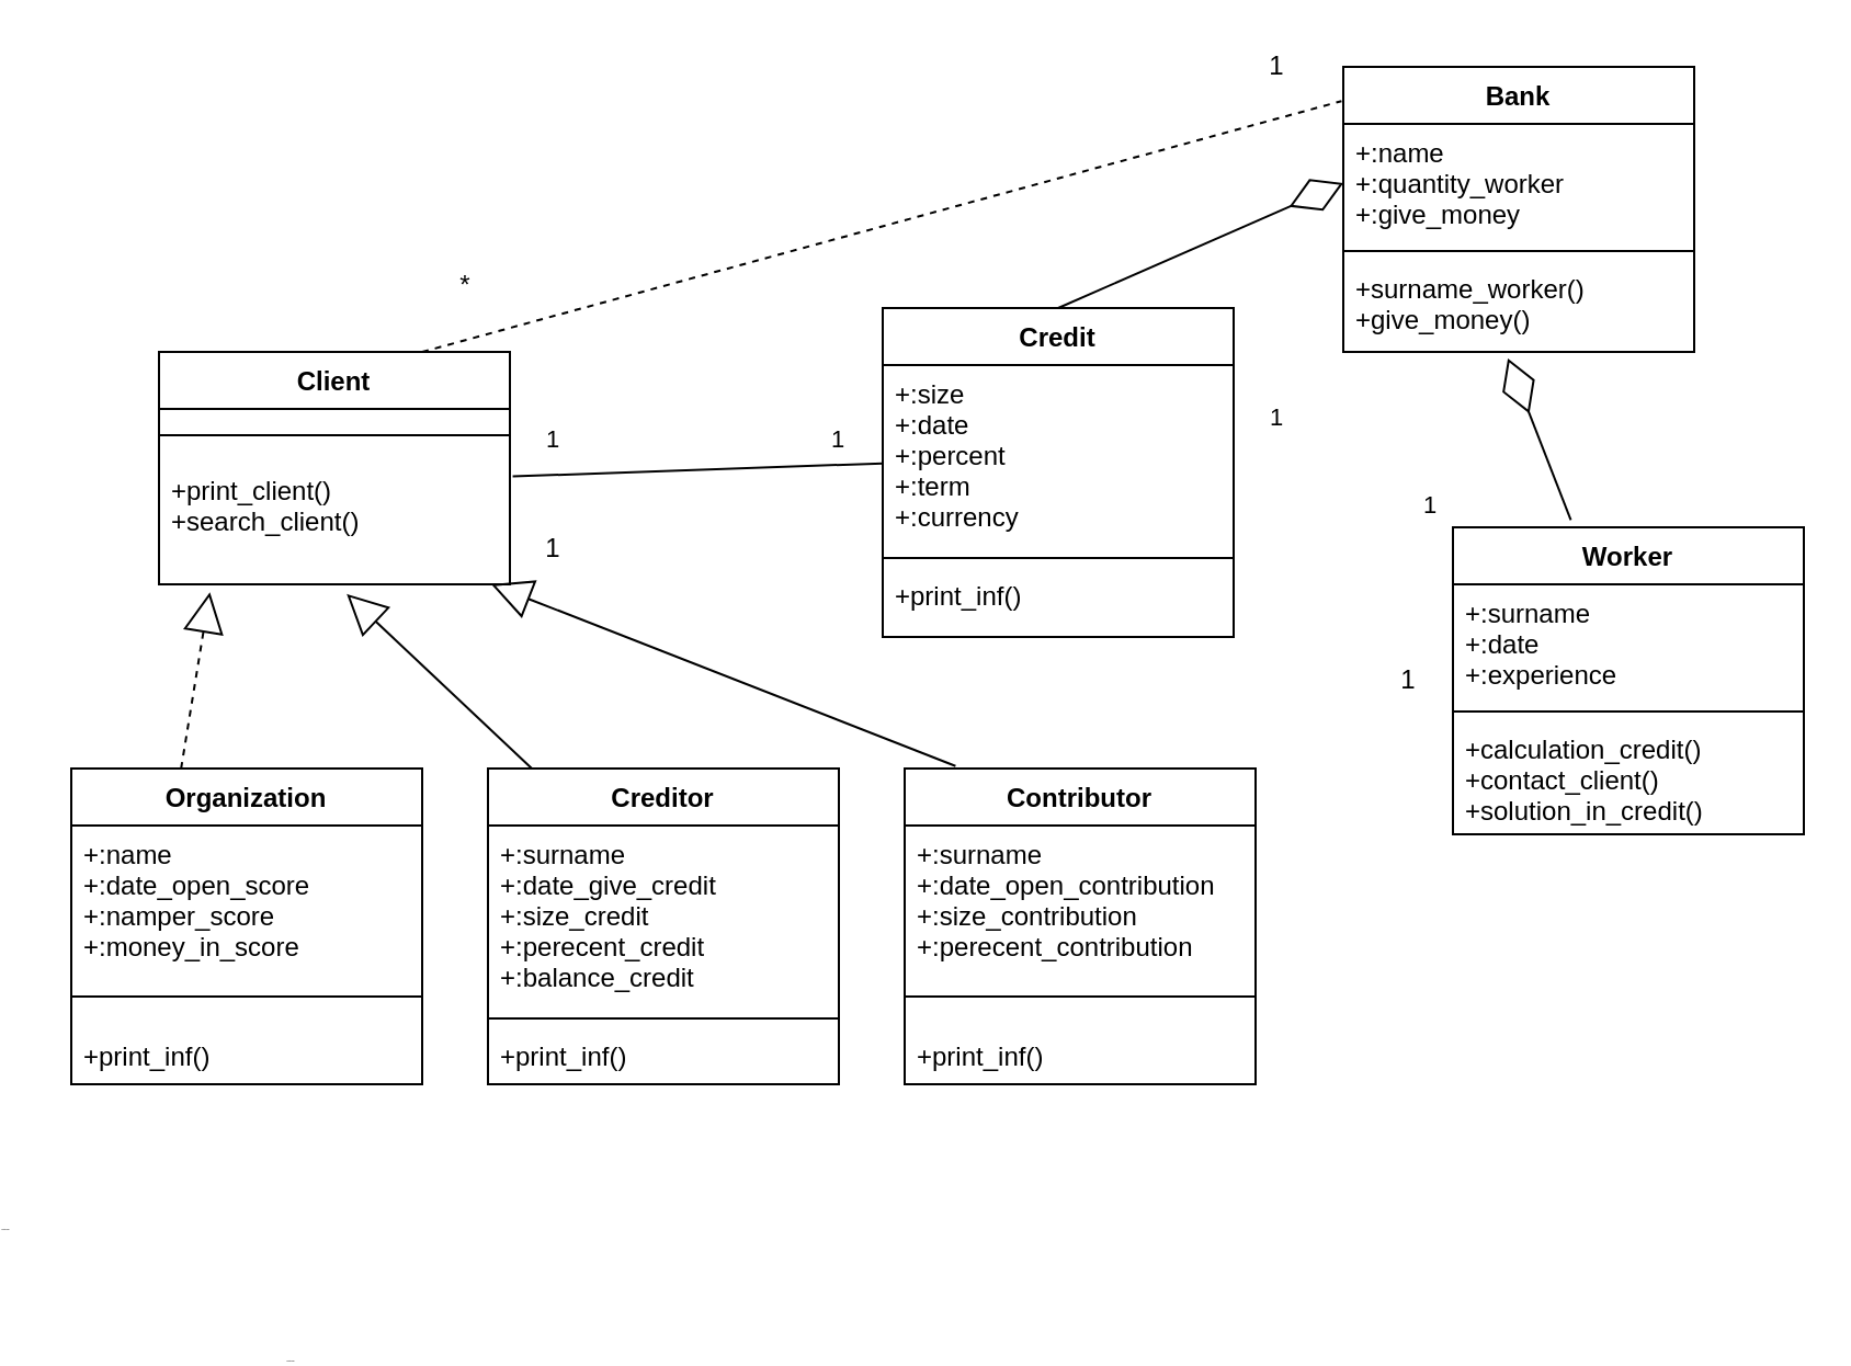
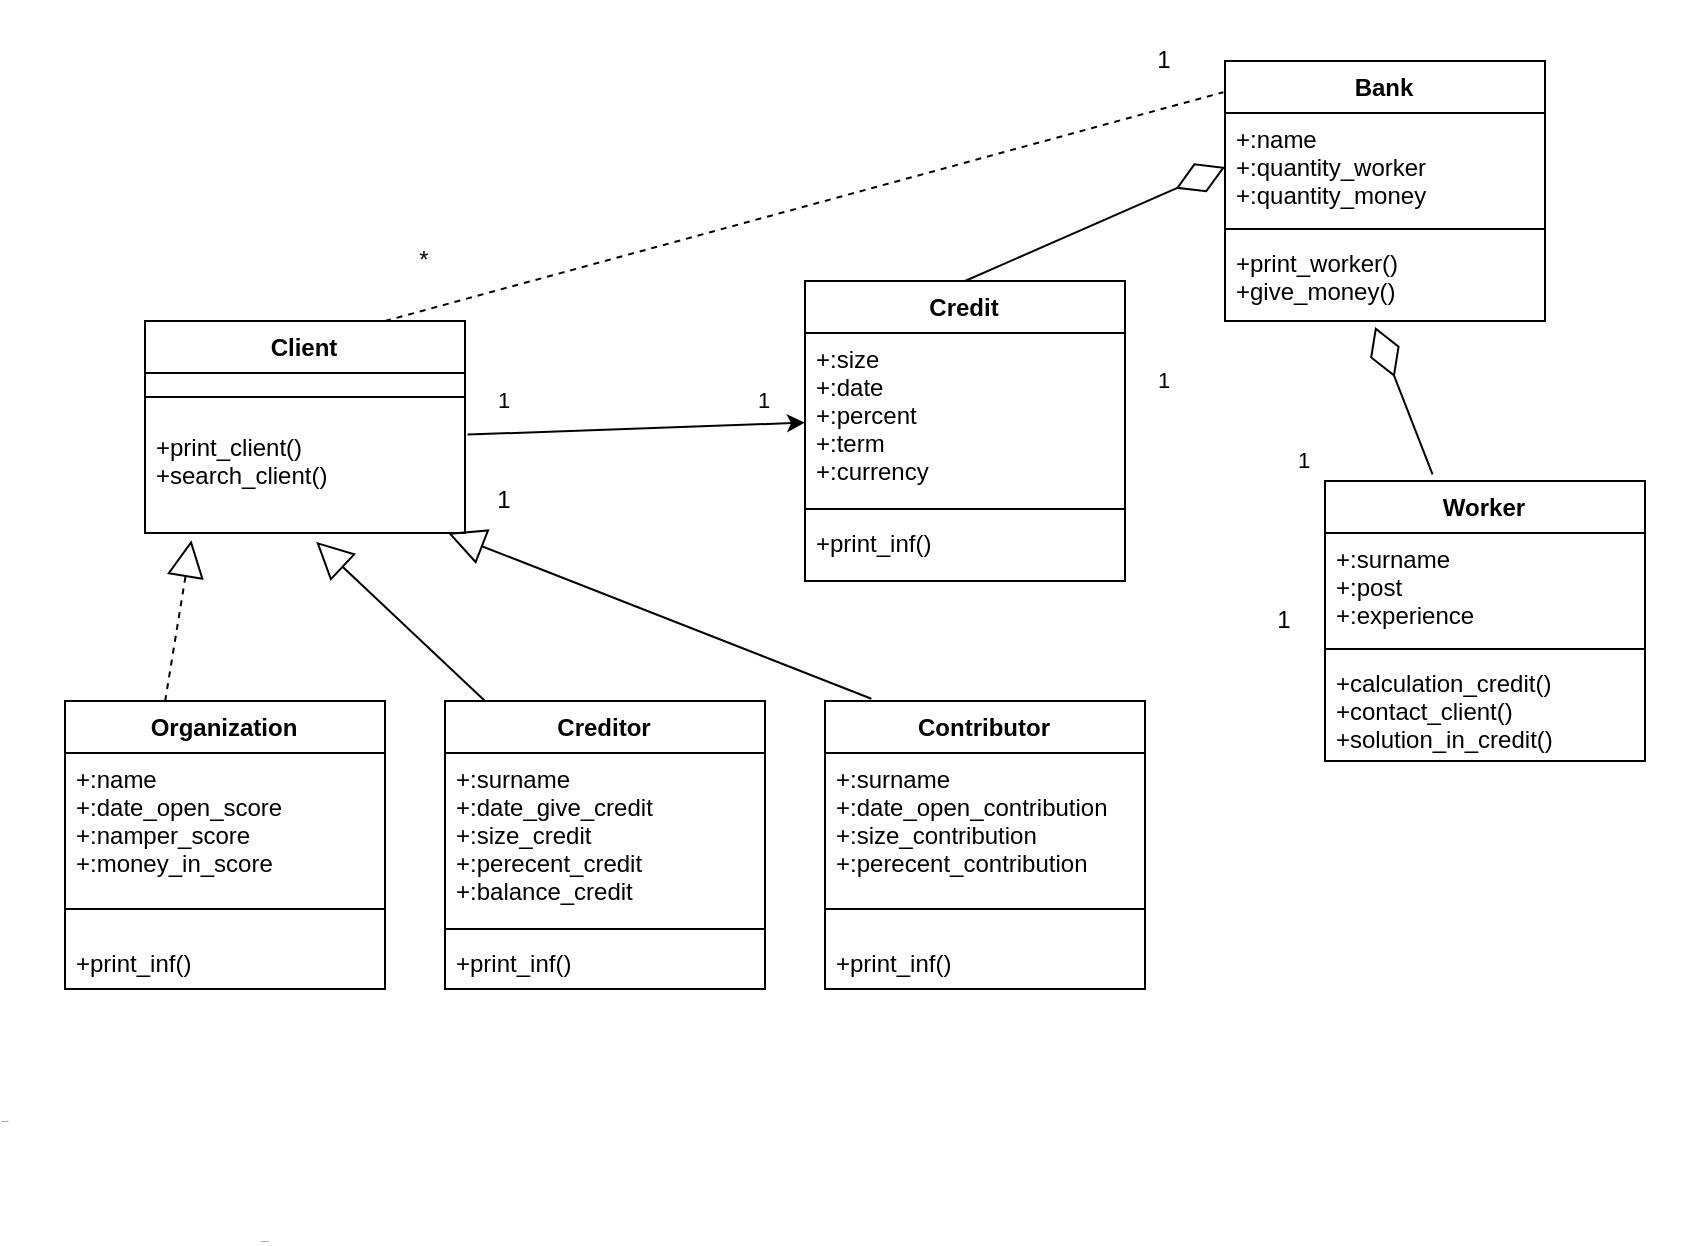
  <mxCell id="0" />
  <mxCell id="1" parent="0" />
  <mxCell id="2" value="Organization" style="swimlane;fontStyle=1;align=center;verticalAlign=top;childLayout=stackLayout;horizontal=1;startSize=26;horizontalStack=0;resizeParent=1;resizeParentMax=0;resizeLast=0;collapsible=1;marginBottom=0;" vertex="1" parent="1"><mxGeometry x="20" y="350" width="160" height="144" as="geometry" /></mxCell>
  <mxCell id="3" value="+:name&#10;+:date_open_score&#10;+:namper_score&#10;+:money_in_score" style="text;strokeColor=none;fillColor=none;align=left;verticalAlign=top;spacingLeft=4;spacingRight=4;overflow=hidden;rotatable=0;points=[[0,0.5],[1,0.5]];portConstraint=eastwest;" vertex="1" parent="2"><mxGeometry y="26" width="160" height="64" as="geometry" /></mxCell>
  <mxCell id="4" value="" style="line;strokeWidth=1;fillColor=none;align=left;verticalAlign=middle;spacingTop=-1;spacingLeft=3;spacingRight=3;rotatable=0;labelPosition=right;points=[];portConstraint=eastwest;" vertex="1" parent="2"><mxGeometry y="90" width="160" height="28" as="geometry" /></mxCell>
  <mxCell id="5" value="+print_inf()" style="text;strokeColor=none;fillColor=none;align=left;verticalAlign=top;spacingLeft=4;spacingRight=4;overflow=hidden;rotatable=0;points=[[0,0.5],[1,0.5]];portConstraint=eastwest;" vertex="1" parent="2"><mxGeometry y="118" width="160" height="26" as="geometry" /></mxCell>
  <mxCell id="6" value="Creditor" style="swimlane;fontStyle=1;align=center;verticalAlign=top;childLayout=stackLayout;horizontal=1;startSize=26;horizontalStack=0;resizeParent=1;resizeParentMax=0;resizeLast=0;collapsible=1;marginBottom=0;" vertex="1" parent="1"><mxGeometry x="210" y="350" width="160" height="144" as="geometry" /></mxCell>
  <mxCell id="7" value="+:surname&#10;+:date_give_credit&#10;+:size_credit&#10;+:perecent_credit&#10;+:balance_credit&#10;" style="text;strokeColor=none;fillColor=none;align=left;verticalAlign=top;spacingLeft=4;spacingRight=4;overflow=hidden;rotatable=0;points=[[0,0.5],[1,0.5]];portConstraint=eastwest;" vertex="1" parent="6"><mxGeometry y="26" width="160" height="84" as="geometry" /></mxCell>
  <mxCell id="8" value="" style="line;strokeWidth=1;fillColor=none;align=left;verticalAlign=middle;spacingTop=-1;spacingLeft=3;spacingRight=3;rotatable=0;labelPosition=right;points=[];portConstraint=eastwest;" vertex="1" parent="6"><mxGeometry y="110" width="160" height="8" as="geometry" /></mxCell>
  <mxCell id="9" value="+print_inf()" style="text;strokeColor=none;fillColor=none;align=left;verticalAlign=top;spacingLeft=4;spacingRight=4;overflow=hidden;rotatable=0;points=[[0,0.5],[1,0.5]];portConstraint=eastwest;" vertex="1" parent="6"><mxGeometry y="118" width="160" height="26" as="geometry" /></mxCell>
  <mxCell id="10" value="Contributor" style="swimlane;fontStyle=1;align=center;verticalAlign=top;childLayout=stackLayout;horizontal=1;startSize=26;horizontalStack=0;resizeParent=1;resizeParentMax=0;resizeLast=0;collapsible=1;marginBottom=0;" vertex="1" parent="1"><mxGeometry x="400" y="350" width="160" height="144" as="geometry" /></mxCell>
  <mxCell id="11" value="+:surname&#10;+:date_open_contribution&#10;+:size_contribution&#10;+:perecent_contribution" style="text;strokeColor=none;fillColor=none;align=left;verticalAlign=top;spacingLeft=4;spacingRight=4;overflow=hidden;rotatable=0;points=[[0,0.5],[1,0.5]];portConstraint=eastwest;" vertex="1" parent="10"><mxGeometry y="26" width="160" height="64" as="geometry" /></mxCell>
  <mxCell id="12" value="" style="line;strokeWidth=1;fillColor=none;align=left;verticalAlign=middle;spacingTop=-1;spacingLeft=3;spacingRight=3;rotatable=0;labelPosition=right;points=[];portConstraint=eastwest;" vertex="1" parent="10"><mxGeometry y="90" width="160" height="28" as="geometry" /></mxCell>
  <mxCell id="13" value="+print_inf()" style="text;strokeColor=none;fillColor=none;align=left;verticalAlign=top;spacingLeft=4;spacingRight=4;overflow=hidden;rotatable=0;points=[[0,0.5],[1,0.5]];portConstraint=eastwest;" vertex="1" parent="10"><mxGeometry y="118" width="160" height="26" as="geometry" /></mxCell>
  <mxCell id="14" value="Сlient" style="swimlane;fontStyle=1;align=center;verticalAlign=top;childLayout=stackLayout;horizontal=1;startSize=26;horizontalStack=0;resizeParent=1;resizeParentMax=0;resizeLast=0;collapsible=1;marginBottom=0;" vertex="1" parent="1"><mxGeometry x="60" y="160" width="160" height="106" as="geometry" /></mxCell>
  <mxCell id="15" value="" style="line;strokeWidth=1;fillColor=none;align=left;verticalAlign=middle;spacingTop=-1;spacingLeft=3;spacingRight=3;rotatable=0;labelPosition=right;points=[];portConstraint=eastwest;" vertex="1" parent="14"><mxGeometry y="26" width="160" height="24" as="geometry" /></mxCell>
  <mxCell id="16" value="+print_client()&#10;+search_client()&#10;" style="text;strokeColor=none;fillColor=none;align=left;verticalAlign=top;spacingLeft=4;spacingRight=4;overflow=hidden;rotatable=0;points=[[0,0.5],[1,0.5]];portConstraint=eastwest;" vertex="1" parent="14"><mxGeometry y="50" width="160" height="56" as="geometry" /></mxCell>
  <mxCell id="17" value="Bank" style="swimlane;fontStyle=1;align=center;verticalAlign=top;childLayout=stackLayout;horizontal=1;startSize=26;horizontalStack=0;resizeParent=1;resizeParentMax=0;resizeLast=0;collapsible=1;marginBottom=0;" vertex="1" parent="1"><mxGeometry x="600" y="30" width="160" height="130" as="geometry" /></mxCell>
- <mxCell id="18" value="+:name&#10;+:quantity_worker&#10;+:give_money&#10;" style="text;strokeColor=none;fillColor=none;align=left;verticalAlign=top;spacingLeft=4;spacingRight=4;overflow=hidden;rotatable=0;points=[[0,0.5],[1,0.5]];portConstraint=eastwest;" vertex="1" parent="17"><mxGeometry y="26" width="160" height="54" as="geometry" /></mxCell>
+ <mxCell id="18" value="+:name&#10;+:quantity_worker&#10;+:quantity_money&#10;" style="text;strokeColor=none;fillColor=none;align=left;verticalAlign=top;spacingLeft=4;spacingRight=4;overflow=hidden;rotatable=0;points=[[0,0.5],[1,0.5]];portConstraint=eastwest;" vertex="1" parent="17"><mxGeometry y="26" width="160" height="54" as="geometry" /></mxCell>
  <mxCell id="19" value="" style="line;strokeWidth=1;fillColor=none;align=left;verticalAlign=middle;spacingTop=-1;spacingLeft=3;spacingRight=3;rotatable=0;labelPosition=right;points=[];portConstraint=eastwest;" vertex="1" parent="17"><mxGeometry y="80" width="160" height="8" as="geometry" /></mxCell>
- <mxCell id="20" value="+surname_worker()&#10;+give_money()&#10;&#10;" style="text;strokeColor=none;fillColor=none;align=left;verticalAlign=top;spacingLeft=4;spacingRight=4;overflow=hidden;rotatable=0;points=[[0,0.5],[1,0.5]];portConstraint=eastwest;" vertex="1" parent="17"><mxGeometry y="88" width="160" height="42" as="geometry" /></mxCell>
+ <mxCell id="20" value="+print_worker()&#10;+give_money()&#10;&#10;" style="text;strokeColor=none;fillColor=none;align=left;verticalAlign=top;spacingLeft=4;spacingRight=4;overflow=hidden;rotatable=0;points=[[0,0.5],[1,0.5]];portConstraint=eastwest;" vertex="1" parent="17"><mxGeometry y="88" width="160" height="42" as="geometry" /></mxCell>
  <mxCell id="21" value="Credit" style="swimlane;fontStyle=1;align=center;verticalAlign=top;childLayout=stackLayout;horizontal=1;startSize=26;horizontalStack=0;resizeParent=1;resizeParentMax=0;resizeLast=0;collapsible=1;marginBottom=0;" vertex="1" parent="1"><mxGeometry x="390" y="140" width="160" height="150" as="geometry" /></mxCell>
  <mxCell id="22" value="+:size&#10;+:date&#10;+:percent&#10;+:term&#10;+:currency&#10;&#10;" style="text;strokeColor=none;fillColor=none;align=left;verticalAlign=top;spacingLeft=4;spacingRight=4;overflow=hidden;rotatable=0;points=[[0,0.5],[1,0.5]];portConstraint=eastwest;" vertex="1" parent="21"><mxGeometry y="26" width="160" height="84" as="geometry" /></mxCell>
  <mxCell id="23" value="" style="line;strokeWidth=1;fillColor=none;align=left;verticalAlign=middle;spacingTop=-1;spacingLeft=3;spacingRight=3;rotatable=0;labelPosition=right;points=[];portConstraint=eastwest;" vertex="1" parent="21"><mxGeometry y="110" width="160" height="8" as="geometry" /></mxCell>
  <mxCell id="24" value="+print_inf()" style="text;strokeColor=none;fillColor=none;align=left;verticalAlign=top;spacingLeft=4;spacingRight=4;overflow=hidden;rotatable=0;points=[[0,0.5],[1,0.5]];portConstraint=eastwest;" vertex="1" parent="21"><mxGeometry y="118" width="160" height="32" as="geometry" /></mxCell>
  <mxCell id="25" value="Worker" style="swimlane;fontStyle=1;align=center;verticalAlign=top;childLayout=stackLayout;horizontal=1;startSize=26;horizontalStack=0;resizeParent=1;resizeParentMax=0;resizeLast=0;collapsible=1;marginBottom=0;" vertex="1" parent="1"><mxGeometry x="650" y="240" width="160" height="140" as="geometry" /></mxCell>
- <mxCell id="26" value="+:surname&#10;+:date&#10;+:experience&#10;&#10;&#10;" style="text;strokeColor=none;fillColor=none;align=left;verticalAlign=top;spacingLeft=4;spacingRight=4;overflow=hidden;rotatable=0;points=[[0,0.5],[1,0.5]];portConstraint=eastwest;" vertex="1" parent="25"><mxGeometry y="26" width="160" height="54" as="geometry" /></mxCell>
+ <mxCell id="26" value="+:surname&#10;+:post&#10;+:experience&#10;&#10;&#10;" style="text;strokeColor=none;fillColor=none;align=left;verticalAlign=top;spacingLeft=4;spacingRight=4;overflow=hidden;rotatable=0;points=[[0,0.5],[1,0.5]];portConstraint=eastwest;" vertex="1" parent="25"><mxGeometry y="26" width="160" height="54" as="geometry" /></mxCell>
  <mxCell id="27" value="" style="line;strokeWidth=1;fillColor=none;align=left;verticalAlign=middle;spacingTop=-1;spacingLeft=3;spacingRight=3;rotatable=0;labelPosition=right;points=[];portConstraint=eastwest;" vertex="1" parent="25"><mxGeometry y="80" width="160" height="8" as="geometry" /></mxCell>
  <mxCell id="28" value="+calculation_credit()&#10;+contact_client()&#10;+solution_in_credit()&#10;&#10;" style="text;strokeColor=none;fillColor=none;align=left;verticalAlign=top;spacingLeft=4;spacingRight=4;overflow=hidden;rotatable=0;points=[[0,0.5],[1,0.5]];portConstraint=eastwest;" vertex="1" parent="25"><mxGeometry y="88" width="160" height="52" as="geometry" /></mxCell>
  <mxCell id="29" value="" style="endArrow=diamondThin;endFill=0;endSize=24;html=1;entryX=0.469;entryY=1.071;entryDx=0;entryDy=0;entryPerimeter=0;exitX=0.336;exitY=-0.024;exitDx=0;exitDy=0;exitPerimeter=0;" edge="1" parent="1" source="25" target="20"><mxGeometry width="160" relative="1" as="geometry"><mxPoint x="320" y="250" as="sourcePoint" /><mxPoint x="480" y="250" as="targetPoint" /></mxGeometry></mxCell>
  <mxCell id="30" value="" style="endArrow=none;html=1;entryX=-0.005;entryY=0.12;entryDx=0;entryDy=0;entryPerimeter=0;exitX=0.75;exitY=0;exitDx=0;exitDy=0;dashed=1;" edge="1" parent="1" source="14" target="17"><mxGeometry width="50" height="50" relative="1" as="geometry"><mxPoint x="260" y="150" as="sourcePoint" /><mxPoint x="310" y="100" as="targetPoint" /></mxGeometry></mxCell>
  <mxCell id="31" value="*" style="text;html=1;strokeColor=none;fillColor=none;align=center;verticalAlign=middle;whiteSpace=wrap;rounded=0;" vertex="1" parent="1"><mxGeometry x="180" y="120" width="40" height="20" as="geometry" /></mxCell>
  <mxCell id="32" value="1" style="text;html=1;strokeColor=none;fillColor=none;align=center;verticalAlign=middle;whiteSpace=wrap;rounded=0;" vertex="1" parent="1"><mxGeometry x="550" y="20" width="40" height="20" as="geometry" /></mxCell>
  <mxCell id="33" value="1" style="text;html=1;strokeColor=none;fillColor=none;align=center;verticalAlign=middle;whiteSpace=wrap;rounded=0;" vertex="1" parent="1"><mxGeometry x="220" y="240" width="40" height="20" as="geometry" /></mxCell>
  <mxCell id="34" value="1" style="text;html=1;strokeColor=none;fillColor=none;align=center;verticalAlign=middle;whiteSpace=wrap;rounded=0;" vertex="1" parent="1"><mxGeometry x="610" y="300" width="40" height="20" as="geometry" /></mxCell>
  <mxCell id="35" value="" style="endArrow=diamondThin;endFill=0;endSize=24;html=1;entryX=0;entryY=0.5;entryDx=0;entryDy=0;exitX=0.5;exitY=0;exitDx=0;exitDy=0;" edge="1" parent="1" source="21" target="18"><mxGeometry width="160" relative="1" as="geometry"><mxPoint x="490" y="40" as="sourcePoint" /><mxPoint x="650" y="40" as="targetPoint" /></mxGeometry></mxCell>
  <mxCell id="36" value="" style="endArrow=block;endSize=16;endFill=0;html=1;entryX=0.145;entryY=1.064;entryDx=0;entryDy=0;entryPerimeter=0;exitX=0.313;exitY=0;exitDx=0;exitDy=0;exitPerimeter=0;dashed=1;" edge="1" parent="1" source="2" target="16"><mxGeometry x="-1" y="40" width="160" relative="1" as="geometry"><mxPoint x="190" y="590" as="sourcePoint" /><mxPoint x="340" y="580" as="targetPoint" /><Array as="points" /><mxPoint as="offset" /></mxGeometry></mxCell>
  <mxCell id="37" value="Extends" style="endArrow=block;endSize=16;endFill=0;html=1;entryX=0.535;entryY=1.079;entryDx=0;entryDy=0;entryPerimeter=0;fontSize=1;" edge="1" parent="1" target="16"><mxGeometry x="-1" y="292" width="160" relative="1" as="geometry"><mxPoint x="230" y="350" as="sourcePoint" /><mxPoint x="300" y="560" as="targetPoint" /><mxPoint x="90" y="58" as="offset" /></mxGeometry></mxCell>
  <mxCell id="38" value="Extends" style="endArrow=block;endSize=16;endFill=0;html=1;exitX=0.145;exitY=-0.008;exitDx=0;exitDy=0;exitPerimeter=0;fontSize=1;" edge="1" parent="1" source="10" target="16"><mxGeometry x="1" y="368" width="160" relative="1" as="geometry"><mxPoint x="250" y="320" as="sourcePoint" /><mxPoint x="410" y="320" as="targetPoint" /><mxPoint x="-88" y="-49" as="offset" /></mxGeometry></mxCell>
- <mxCell id="39" value="" style="endArrow=none;html=1;fontSize=1;exitX=1.008;exitY=0.121;exitDx=0;exitDy=0;exitPerimeter=0;" edge="1" parent="1" source="16" target="22"><mxGeometry width="50" height="50" relative="1" as="geometry"><mxPoint x="270" y="220" as="sourcePoint" /><mxPoint x="320" y="170" as="targetPoint" /></mxGeometry></mxCell>
+ <mxCell id="39" value="" style="endArrow=classic;html=1;fontSize=1;exitX=1.008;exitY=0.121;exitDx=0;exitDy=0;exitPerimeter=0;" edge="1" parent="1" source="16" target="22"><mxGeometry width="50" height="50" relative="1" as="geometry"><mxPoint x="270" y="220" as="sourcePoint" /><mxPoint x="320" y="170" as="targetPoint" /></mxGeometry></mxCell>
  <mxCell id="40" value="1" style="text;html=1;strokeColor=none;fillColor=none;align=center;verticalAlign=middle;whiteSpace=wrap;rounded=0;fontSize=11;" vertex="1" parent="1"><mxGeometry x="550" y="180" width="40" height="20" as="geometry" /></mxCell>
  <mxCell id="41" value="1" style="text;html=1;strokeColor=none;fillColor=none;align=center;verticalAlign=middle;whiteSpace=wrap;rounded=0;fontSize=11;" vertex="1" parent="1"><mxGeometry x="620" y="220" width="40" height="20" as="geometry" /></mxCell>
  <mxCell id="42" value="1" style="text;html=1;strokeColor=none;fillColor=none;align=center;verticalAlign=middle;whiteSpace=wrap;rounded=0;fontSize=11;" vertex="1" parent="1"><mxGeometry x="220" y="190" width="40" height="20" as="geometry" /></mxCell>
  <mxCell id="43" value="1" style="text;html=1;strokeColor=none;fillColor=none;align=center;verticalAlign=middle;whiteSpace=wrap;rounded=0;fontSize=11;" vertex="1" parent="1"><mxGeometry x="350" y="190" width="40" height="20" as="geometry" /></mxCell>
